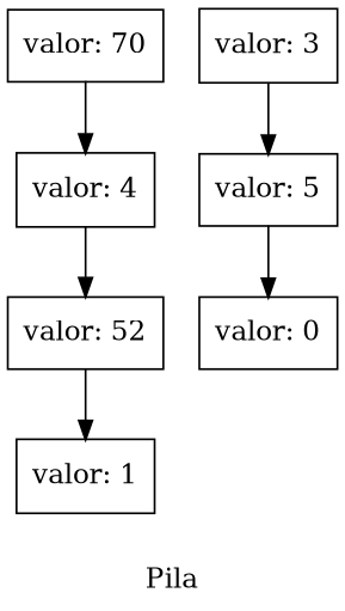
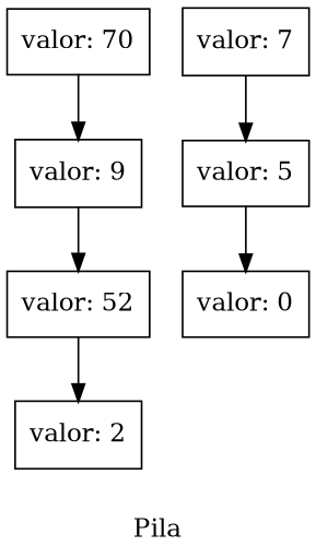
  digraph {
    color=black
    label=Pila
    rankdir=UD
    node [color=black shape=record]
    n1 [label="valor: 70"]
-   n2 [label="valor: 4"]
+   n2 [label="valor: 9"]
    n3 [label="valor: 52"]
-   n4 [label="valor: 1"]
-   n5 [label="valor: 3"]
+   n4 [label="valor: 2"]
+   n5 [label="valor: 7"]
    n6 [label="valor: 5"]
    n7 [label="valor: 0"]
    n1 -> n2
    n2 -> n3
    n3 -> n4
    n5 -> n6
    n6 -> n7
  }
